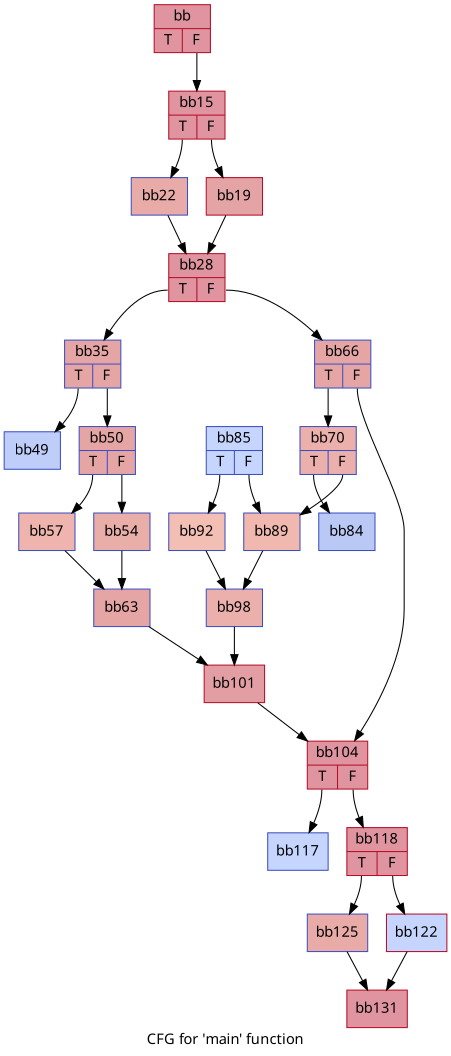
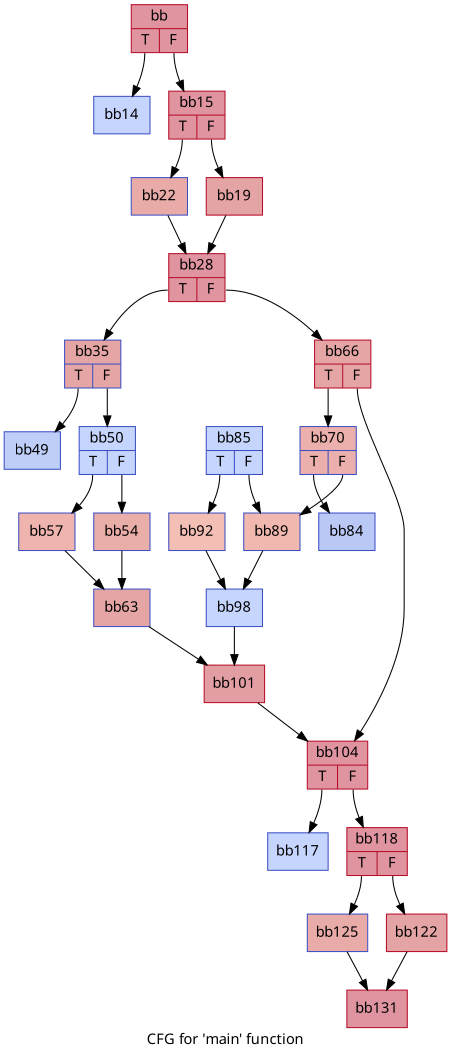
  digraph {
    fontname="Noto Sans"
    label="CFG for 'main' function"
    node [color="#3d50c3ff" fillcolor="#b70d2870" fontname="Noto Sans" shape=record style=filled]
    edge [fontname="Noto Sans"]
    n1 [color="#b70d28ff" label="{bb|{<s0>T|<s1>F}}"]
+   n2 [fillcolor="#7ea1fa70" label="{bb14}"]
    n3 [color="#b70d28ff" label="{bb15|{<s0>T|<s1>F}}"]
    n4 [fillcolor="#cc403a70" label="{bb22}"]
    n5 [color="#b70d28ff" fillcolor="#c32e3170" label="{bb19}"]
    n6 [color="#b70d28ff" label="{bb28|{<s0>T|<s1>F}}"]
    n7 [fillcolor="#c5333470" label="{bb35|{<s0>T|<s1>F}}"]
-   n8 [fillcolor="#c5333470" label="{bb66|{<s0>T|<s1>F}}"]
+   n8 [color="#b70d28ff" fillcolor="#c5333470" label="{bb66|{<s0>T|<s1>F}}"]
    n9 [fillcolor="#6c8ff170" label="{bb49}"]
-   n10 [fillcolor="#c5333470" label="{bb50|{<s0>T|<s1>F}}"]
+   n10 [fillcolor="#7ea1fa70" label="{bb50|{<s0>T|<s1>F}}"]
    n11 [fillcolor="#d24b4070" label="{bb70|{<s0>T|<s1>F}}"]
    n12 [color="#b70d28ff" label="{bb104|{<s0>T|<s1>F}}"]
    n13 [fillcolor="#d8564670" label="{bb57}"]
    n14 [fillcolor="#d0473d70" label="{bb54}"]
    n15 [fillcolor="#6282ea70" label="{bb84}"]
    n16 [fillcolor="#dc5d4a70" label="{bb89}"]
    n17 [fillcolor="#7ea1fa70" label="{bb117}"]
    n18 [color="#b70d28ff" label="{bb118|{<s0>T|<s1>F}}"]
    n19 [fillcolor="#c5333470" label="{bb63}"]
    n20 [color="#b70d28ff" fillcolor="#be242e70" label="{bb101}"]
    n21 [fillcolor="#7ea1fa70" label="{bb85|{<s0>T|<s1>F}}"]
    n22 [fillcolor="#e36c5570" label="{bb92}"]
    n23 [fillcolor="#cc403a70" label="{bb125}"]
-   n24 [color="#b70d28ff" fillcolor="#7ea1fa70" label="{bb122}"]
-   n25 [fillcolor="#d24b4070" label="{bb98}"]
+   n24 [color="#b70d28ff" fillcolor="#c32e3170" label="{bb122}"]
+   n25 [fillcolor="#7ea1fa70" label="{bb98}"]
    n26 [color="#b70d28ff" label="{bb131}"]
+   n1 -> n2 [tailport=s0]
    n1 -> n3 [tailport=s1]
    n3 -> n4 [tailport=s0]
    n3 -> n5 [tailport=s1]
    n4 -> n6
    n5 -> n6
    n6 -> n7 [tailport=s0]
    n6 -> n8 [tailport=s1]
    n7 -> n9 [tailport=s0]
    n7 -> n10 [tailport=s1]
    n8 -> n11 [tailport=s0]
    n8 -> n12 [tailport=s1]
    n10 -> n13 [tailport=s0]
    n10 -> n14 [tailport=s1]
    n11 -> n15 [tailport=s0]
    n11 -> n16 [tailport=s1]
    n12 -> n17 [tailport=s0]
    n12 -> n18 [tailport=s1]
    n13 -> n19
    n14 -> n19
    n16 -> n25
    n18 -> n23 [tailport=s0]
    n18 -> n24 [tailport=s1]
    n19 -> n20
    n20 -> n12
    n21 -> n16 [tailport=s1]
    n21 -> n22 [tailport=s0]
    n22 -> n25
    n23 -> n26
    n24 -> n26
    n25 -> n20
  }
